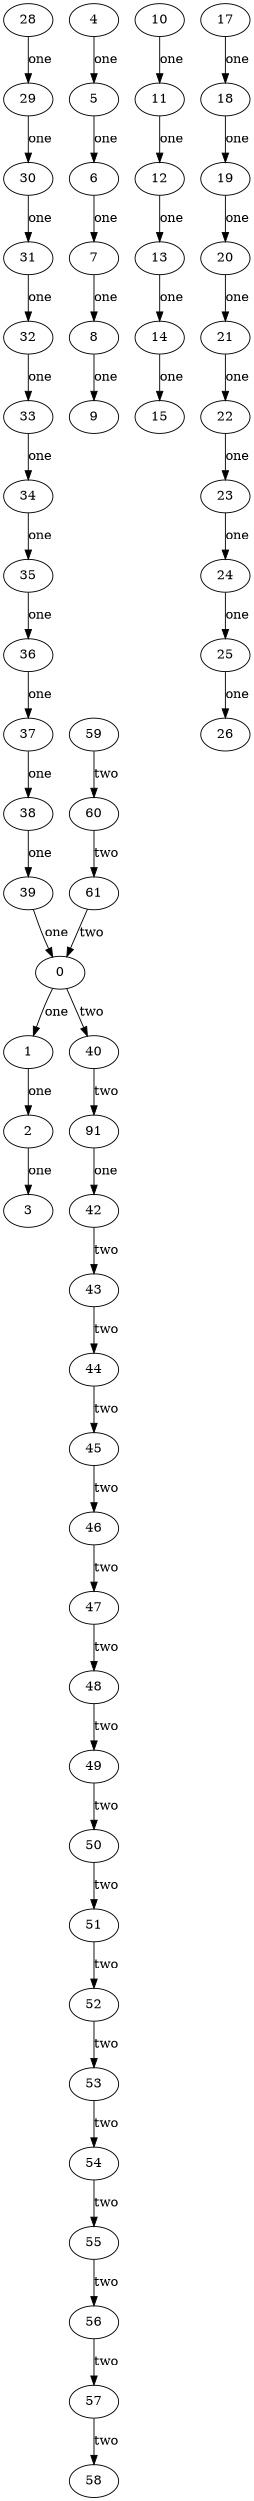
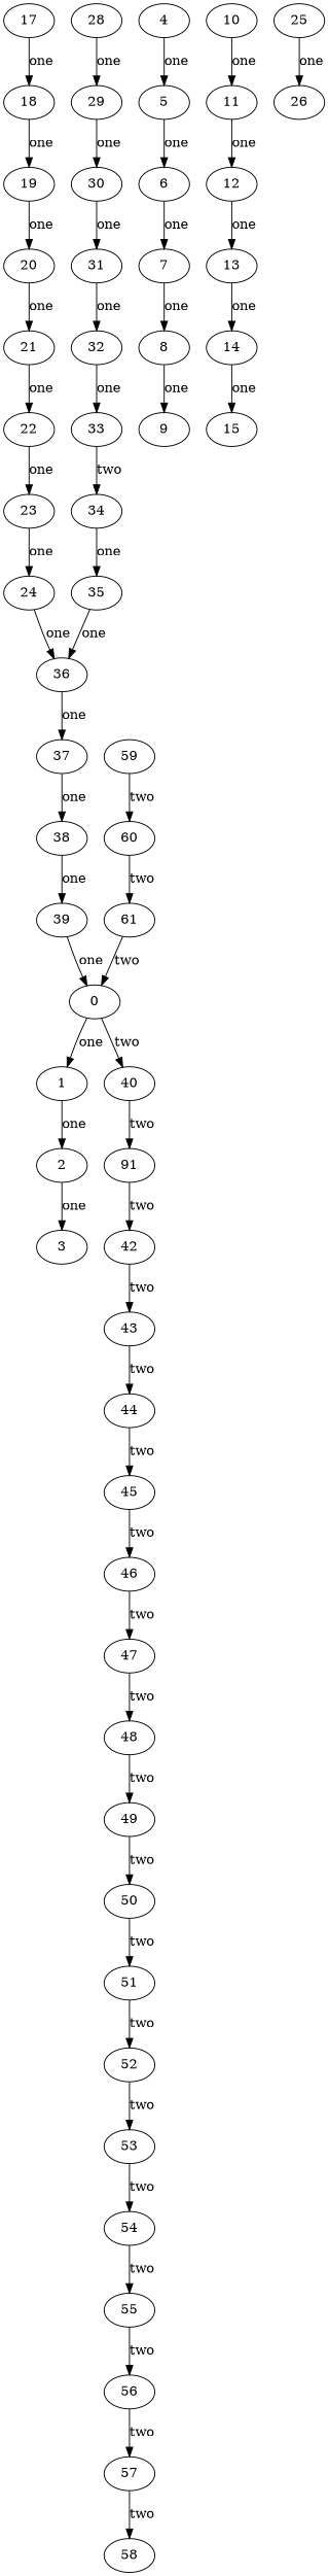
  digraph {
    1
    2
    3
    4
    5
    6
    7
    8
    9
    10
    11
    12
    13
    14
    15
    17
    18
    19
    20
    21
    22
    23
    24
    25
    26
    28
    29
    30
    31
    32
    33
    34
    35
    36
    37
    38
    39
    0
    40
    n40 [label=91]
    42
    43
    44
    45
    46
    47
    48
    49
    50
    51
    52
    53
    54
    55
    56
    57
    58
    59
    60
    61
    1 -> 2 [label=one]
    2 -> 3 [label=one]
    4 -> 5 [label=one]
    5 -> 6 [label=one]
    6 -> 7 [label=one]
    7 -> 8 [label=one]
    8 -> 9 [label=one]
    10 -> 11 [label=one]
    11 -> 12 [label=one]
    12 -> 13 [label=one]
    13 -> 14 [label=one]
    14 -> 15 [label=one]
    17 -> 18 [label=one]
    18 -> 19 [label=one]
    19 -> 20 [label=one]
    20 -> 21 [label=one]
    21 -> 22 [label=one]
    22 -> 23 [label=one]
    23 -> 24 [label=one]
-   24 -> 25 [label=one]
+   24 -> 36 [label=one]
    25 -> 26 [label=one]
    28 -> 29 [label=one]
    29 -> 30 [label=one]
    30 -> 31 [label=one]
    31 -> 32 [label=one]
    32 -> 33 [label=one]
-   33 -> 34 [label=one]
+   33 -> 34 [label=two]
    34 -> 35 [label=one]
    35 -> 36 [label=one]
    36 -> 37 [label=one]
    37 -> 38 [label=one]
    38 -> 39 [label=one]
    39 -> 0 [label=one]
    0 -> 1 [label=one]
    0 -> 40 [label=two]
    40 -> n40 [label=two]
-   n40 -> 42 [label=one]
+   n40 -> 42 [label=two]
    42 -> 43 [label=two]
    43 -> 44 [label=two]
    44 -> 45 [label=two]
    45 -> 46 [label=two]
    46 -> 47 [label=two]
    47 -> 48 [label=two]
    48 -> 49 [label=two]
    49 -> 50 [label=two]
    50 -> 51 [label=two]
    51 -> 52 [label=two]
    52 -> 53 [label=two]
    53 -> 54 [label=two]
    54 -> 55 [label=two]
    55 -> 56 [label=two]
    56 -> 57 [label=two]
    57 -> 58 [label=two]
    59 -> 60 [label=two]
    60 -> 61 [label=two]
    61 -> 0 [label=two]
  }
